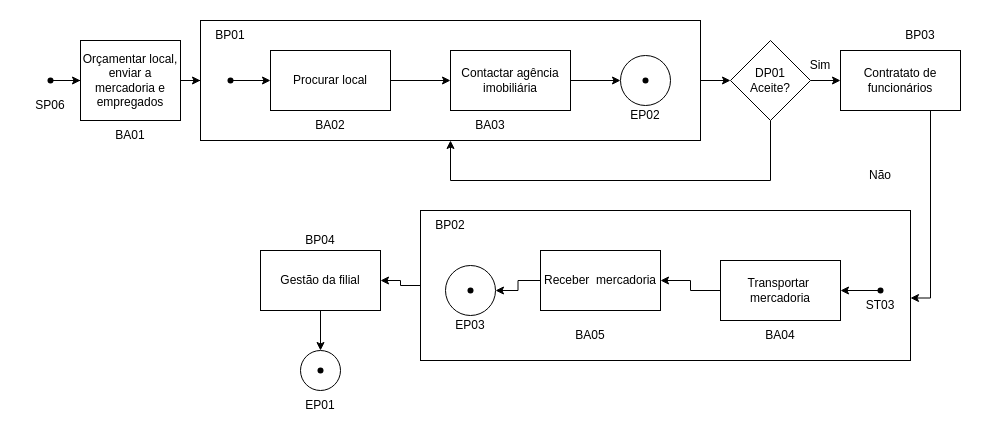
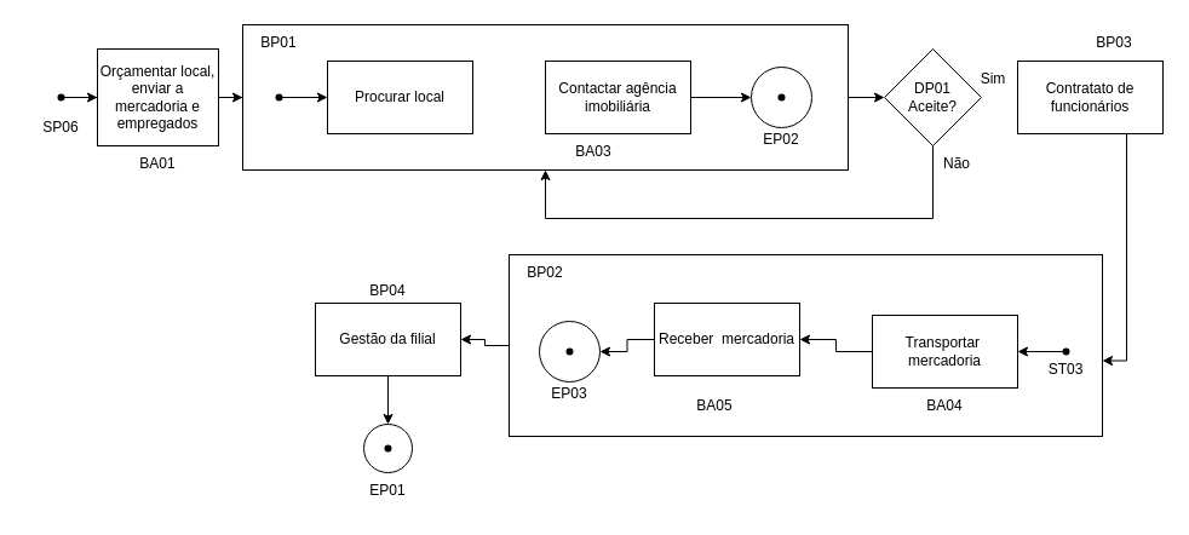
  <mxCell id="0" />
  <mxCell id="1" parent="0" />
  <mxCell id="2" style="edgeStyle=orthogonalEdgeStyle;rounded=0;orthogonalLoop=1;jettySize=auto;html=1;exitX=0;exitY=0.5;exitDx=0;exitDy=0;entryX=1;entryY=0.5;entryDx=0;entryDy=0;" parent="1" source="3" target="30" edge="1"><mxGeometry relative="1" as="geometry" /></mxCell>
  <mxCell id="3" value="" style="rounded=0;whiteSpace=wrap;html=1;" parent="1" vertex="1"><mxGeometry x="420" y="210" width="490" height="150" as="geometry" /></mxCell>
  <mxCell id="4" value="" style="edgeStyle=orthogonalEdgeStyle;rounded=0;orthogonalLoop=1;jettySize=auto;html=1;" parent="1" source="5" target="7" edge="1"><mxGeometry relative="1" as="geometry" /></mxCell>
  <mxCell id="5" value="" style="shape=waypoint;sketch=0;size=6;pointerEvents=1;points=[];fillColor=none;resizable=0;rotatable=0;perimeter=centerPerimeter;snapToPoint=1;" parent="1" vertex="1"><mxGeometry x="40" y="70" width="20" height="20" as="geometry" /></mxCell>
  <mxCell id="6" value="" style="edgeStyle=orthogonalEdgeStyle;rounded=0;orthogonalLoop=1;jettySize=auto;html=1;" parent="1" source="7" target="9" edge="1"><mxGeometry relative="1" as="geometry" /></mxCell>
  <mxCell id="7" value="Orçamentar local, enviar a mercadoria e empregados" style="rounded=0;whiteSpace=wrap;html=1;" parent="1" vertex="1"><mxGeometry x="80" y="40" width="100" height="80" as="geometry" /></mxCell>
  <mxCell id="8" value="" style="edgeStyle=orthogonalEdgeStyle;rounded=0;orthogonalLoop=1;jettySize=auto;html=1;" parent="1" source="9" target="12" edge="1"><mxGeometry relative="1" as="geometry" /></mxCell>
  <mxCell id="9" value="" style="whiteSpace=wrap;html=1;rounded=0;" parent="1" vertex="1"><mxGeometry x="200" y="20" width="500" height="120" as="geometry" /></mxCell>
  <mxCell id="10" style="edgeStyle=orthogonalEdgeStyle;rounded=0;orthogonalLoop=1;jettySize=auto;html=1;exitX=0.5;exitY=1;exitDx=0;exitDy=0;entryX=0.5;entryY=1;entryDx=0;entryDy=0;" parent="1" source="12" target="9" edge="1"><mxGeometry relative="1" as="geometry"><mxPoint x="580" y="160" as="targetPoint" /><Array as="points"><mxPoint x="770" y="180" /><mxPoint x="450" y="180" /></Array></mxGeometry></mxCell>
- <mxCell id="11" value="" style="edgeStyle=orthogonalEdgeStyle;rounded=0;orthogonalLoop=1;jettySize=auto;html=1;" parent="1" source="12" target="14" edge="1"><mxGeometry relative="1" as="geometry" /></mxCell>
  <mxCell id="12" value="DP01&lt;div&gt;Aceite?&lt;/div&gt;" style="rhombus;whiteSpace=wrap;html=1;rounded=0;" parent="1" vertex="1"><mxGeometry x="730" y="40" width="80" height="80" as="geometry" /></mxCell>
  <mxCell id="13" style="edgeStyle=orthogonalEdgeStyle;rounded=0;orthogonalLoop=1;jettySize=auto;html=1;exitX=0.75;exitY=1;exitDx=0;exitDy=0;entryX=1;entryY=0.25;entryDx=0;entryDy=0;" edge="1" parent="1" source="14" target="50"><mxGeometry relative="1" as="geometry" /></mxCell>
  <mxCell id="14" value="Contratato de funcionários" style="whiteSpace=wrap;html=1;rounded=0;" parent="1" vertex="1"><mxGeometry x="840" y="50" width="120" height="60" as="geometry" /></mxCell>
  <mxCell id="15" value="Sim" style="text;html=1;whiteSpace=wrap;strokeColor=none;fillColor=none;align=center;verticalAlign=middle;rounded=0;" parent="1" vertex="1"><mxGeometry x="790" y="50" width="60" height="30" as="geometry" /></mxCell>
- <mxCell id="16" value="Não" style="text;html=1;whiteSpace=wrap;strokeColor=none;fillColor=none;align=center;verticalAlign=middle;rounded=0;" parent="1" vertex="1"><mxGeometry x="850" y="160" width="60" height="30" as="geometry" /></mxCell>
+ <mxCell id="16" value="Não" style="text;html=1;whiteSpace=wrap;strokeColor=none;fillColor=none;align=center;verticalAlign=middle;rounded=0;" parent="1" vertex="1"><mxGeometry x="760" y="120" width="60" height="30" as="geometry" /></mxCell>
  <mxCell id="17" style="edgeStyle=orthogonalEdgeStyle;rounded=0;orthogonalLoop=1;jettySize=auto;html=1;exitX=0;exitY=0.5;exitDx=0;exitDy=0;entryX=1;entryY=0.5;entryDx=0;entryDy=0;" edge="1" parent="1" source="18" target="28"><mxGeometry relative="1" as="geometry" /></mxCell>
  <mxCell id="18" value="Transportar&amp;nbsp; mercadoria" style="whiteSpace=wrap;html=1;rounded=0;" parent="1" vertex="1"><mxGeometry x="720" y="260" width="120" height="60" as="geometry" /></mxCell>
  <mxCell id="19" value="SP06" style="text;html=1;whiteSpace=wrap;strokeColor=none;fillColor=none;align=center;verticalAlign=middle;rounded=0;" parent="1" vertex="1"><mxGeometry x="20" y="90" width="60" height="30" as="geometry" /></mxCell>
  <mxCell id="20" value="BA01" style="text;html=1;whiteSpace=wrap;strokeColor=none;fillColor=none;align=center;verticalAlign=middle;rounded=0;" parent="1" vertex="1"><mxGeometry x="100" y="120" width="60" height="30" as="geometry" /></mxCell>
  <mxCell id="21" value="BP01" style="text;html=1;whiteSpace=wrap;strokeColor=none;fillColor=none;align=center;verticalAlign=middle;rounded=0;" parent="1" vertex="1"><mxGeometry x="200" y="20" width="60" height="30" as="geometry" /></mxCell>
- <mxCell id="22" value="BA02" style="text;html=1;whiteSpace=wrap;strokeColor=none;fillColor=none;align=center;verticalAlign=middle;rounded=0;" parent="1" vertex="1"><mxGeometry x="305" y="110" width="50" height="30" as="geometry" /></mxCell>
  <mxCell id="23" value="" style="edgeStyle=orthogonalEdgeStyle;rounded=0;orthogonalLoop=1;jettySize=auto;html=1;" parent="1" source="24" target="43" edge="1"><mxGeometry relative="1" as="geometry" /></mxCell>
  <mxCell id="24" value="Contactar agência imobiliária" style="rounded=0;whiteSpace=wrap;html=1;" parent="1" vertex="1"><mxGeometry x="450" y="50" width="120" height="60" as="geometry" /></mxCell>
  <mxCell id="25" value="BA03" style="text;html=1;whiteSpace=wrap;strokeColor=none;fillColor=none;align=center;verticalAlign=middle;rounded=0;" parent="1" vertex="1"><mxGeometry x="460" y="110" width="60" height="30" as="geometry" /></mxCell>
  <mxCell id="26" style="edgeStyle=orthogonalEdgeStyle;rounded=0;orthogonalLoop=1;jettySize=auto;html=1;exitDx=0;exitDy=0;entryX=1;entryY=0.5;entryDx=0;entryDy=0;" parent="1" source="51" target="48" edge="1"><mxGeometry relative="1" as="geometry" /></mxCell>
  <mxCell id="27" style="edgeStyle=orthogonalEdgeStyle;rounded=0;orthogonalLoop=1;jettySize=auto;html=1;exitX=0;exitY=0.5;exitDx=0;exitDy=0;entryX=1;entryY=0.5;entryDx=0;entryDy=0;" edge="1" parent="1" source="28" target="48"><mxGeometry relative="1" as="geometry" /></mxCell>
  <mxCell id="28" value="Receber&amp;nbsp; mercadoria" style="whiteSpace=wrap;html=1;rounded=0;" parent="1" vertex="1"><mxGeometry x="540" y="250" width="120" height="60" as="geometry" /></mxCell>
  <mxCell id="29" style="edgeStyle=orthogonalEdgeStyle;rounded=0;orthogonalLoop=1;jettySize=auto;html=1;exitX=0.5;exitY=1;exitDx=0;exitDy=0;entryX=0.5;entryY=0;entryDx=0;entryDy=0;" parent="1" source="30" target="31" edge="1"><mxGeometry relative="1" as="geometry" /></mxCell>
  <mxCell id="30" value="Gestão da filial" style="whiteSpace=wrap;html=1;rounded=0;" parent="1" vertex="1"><mxGeometry x="260" y="250" width="120" height="60" as="geometry" /></mxCell>
  <mxCell id="31" value="" style="ellipse;whiteSpace=wrap;html=1;rounded=0;" parent="1" vertex="1"><mxGeometry x="300" y="350" width="40" height="40" as="geometry" /></mxCell>
  <mxCell id="32" value="" style="shape=waypoint;sketch=0;size=6;pointerEvents=1;points=[];fillColor=none;resizable=0;rotatable=0;perimeter=centerPerimeter;snapToPoint=1;" parent="1" vertex="1"><mxGeometry x="310" y="360" width="20" height="20" as="geometry" /></mxCell>
  <mxCell id="33" value="BP03" style="text;html=1;whiteSpace=wrap;strokeColor=none;fillColor=none;align=center;verticalAlign=middle;rounded=0;" parent="1" vertex="1"><mxGeometry x="890" y="20" width="60" height="30" as="geometry" /></mxCell>
  <mxCell id="34" value="BA04" style="text;html=1;whiteSpace=wrap;strokeColor=none;fillColor=none;align=center;verticalAlign=middle;rounded=0;" parent="1" vertex="1"><mxGeometry x="750" y="320" width="60" height="30" as="geometry" /></mxCell>
  <mxCell id="35" value="BA05" style="text;html=1;whiteSpace=wrap;strokeColor=none;fillColor=none;align=center;verticalAlign=middle;rounded=0;" parent="1" vertex="1"><mxGeometry x="560" y="320" width="60" height="30" as="geometry" /></mxCell>
  <mxCell id="36" value="BP04" style="text;html=1;whiteSpace=wrap;strokeColor=none;fillColor=none;align=center;verticalAlign=middle;rounded=0;" parent="1" vertex="1"><mxGeometry x="290" y="225" width="60" height="30" as="geometry" /></mxCell>
  <mxCell id="37" value="EP01" style="text;html=1;whiteSpace=wrap;strokeColor=none;fillColor=none;align=center;verticalAlign=middle;rounded=0;" parent="1" vertex="1"><mxGeometry x="290" y="390" width="60" height="30" as="geometry" /></mxCell>
  <mxCell id="38" value="BP02" style="text;html=1;whiteSpace=wrap;strokeColor=none;fillColor=none;align=center;verticalAlign=middle;rounded=0;" parent="1" vertex="1"><mxGeometry x="420" y="210" width="60" height="30" as="geometry" /></mxCell>
  <mxCell id="39" value="" style="edgeStyle=orthogonalEdgeStyle;rounded=0;orthogonalLoop=1;jettySize=auto;html=1;" parent="1" source="40" target="42" edge="1"><mxGeometry relative="1" as="geometry" /></mxCell>
  <mxCell id="40" value="" style="shape=waypoint;sketch=0;size=6;pointerEvents=1;points=[];fillColor=none;resizable=0;rotatable=0;perimeter=centerPerimeter;snapToPoint=1;" parent="1" vertex="1"><mxGeometry x="220" y="70" width="20" height="20" as="geometry" /></mxCell>
- <mxCell id="41" value="" style="edgeStyle=orthogonalEdgeStyle;rounded=0;orthogonalLoop=1;jettySize=auto;html=1;" parent="1" source="42" target="24" edge="1"><mxGeometry relative="1" as="geometry" /></mxCell>
  <mxCell id="42" value="Procurar local" style="whiteSpace=wrap;html=1;fillColor=none;sketch=0;pointerEvents=1;resizable=0;" parent="1" vertex="1"><mxGeometry x="270" y="50" width="120" height="60" as="geometry" /></mxCell>
  <mxCell id="43" value="" style="ellipse;whiteSpace=wrap;html=1;rounded=0;" parent="1" vertex="1"><mxGeometry x="620" y="55" width="50" height="50" as="geometry" /></mxCell>
  <mxCell id="44" value="" style="shape=waypoint;sketch=0;size=6;pointerEvents=1;points=[];fillColor=none;resizable=0;rotatable=0;perimeter=centerPerimeter;snapToPoint=1;" parent="1" vertex="1"><mxGeometry x="635" y="70" width="20" height="20" as="geometry" /></mxCell>
  <mxCell id="45" value="EP02" style="text;html=1;whiteSpace=wrap;strokeColor=none;fillColor=none;align=center;verticalAlign=middle;rounded=0;" parent="1" vertex="1"><mxGeometry x="615" y="100" width="60" height="30" as="geometry" /></mxCell>
  <mxCell id="46" value="" style="edgeStyle=orthogonalEdgeStyle;rounded=0;orthogonalLoop=1;jettySize=auto;html=1;entryX=1;entryY=0.5;entryDx=0;entryDy=0;" parent="1" source="47" target="18" edge="1"><mxGeometry relative="1" as="geometry" /></mxCell>
  <mxCell id="47" value="" style="shape=waypoint;sketch=0;size=6;pointerEvents=1;points=[];fillColor=none;resizable=0;rotatable=0;perimeter=centerPerimeter;snapToPoint=1;" parent="1" vertex="1"><mxGeometry x="870" y="280" width="20" height="20" as="geometry" /></mxCell>
  <mxCell id="48" value="" style="ellipse;whiteSpace=wrap;html=1;aspect=fixed;" parent="1" vertex="1"><mxGeometry x="445" y="265" width="50" height="50" as="geometry" /></mxCell>
  <mxCell id="49" value="EP03" style="text;html=1;whiteSpace=wrap;strokeColor=none;fillColor=none;align=center;verticalAlign=middle;rounded=0;" parent="1" vertex="1"><mxGeometry x="440" y="310" width="60" height="30" as="geometry" /></mxCell>
  <mxCell id="50" value="ST03" style="text;html=1;whiteSpace=wrap;strokeColor=none;fillColor=none;align=center;verticalAlign=middle;rounded=0;" parent="1" vertex="1"><mxGeometry x="850" y="290" width="60" height="30" as="geometry" /></mxCell>
  <mxCell id="51" value="" style="shape=waypoint;sketch=0;size=6;pointerEvents=1;points=[];fillColor=none;resizable=0;rotatable=0;perimeter=centerPerimeter;snapToPoint=1;" parent="1" vertex="1"><mxGeometry x="460" y="280" width="20" height="20" as="geometry" /></mxCell>
